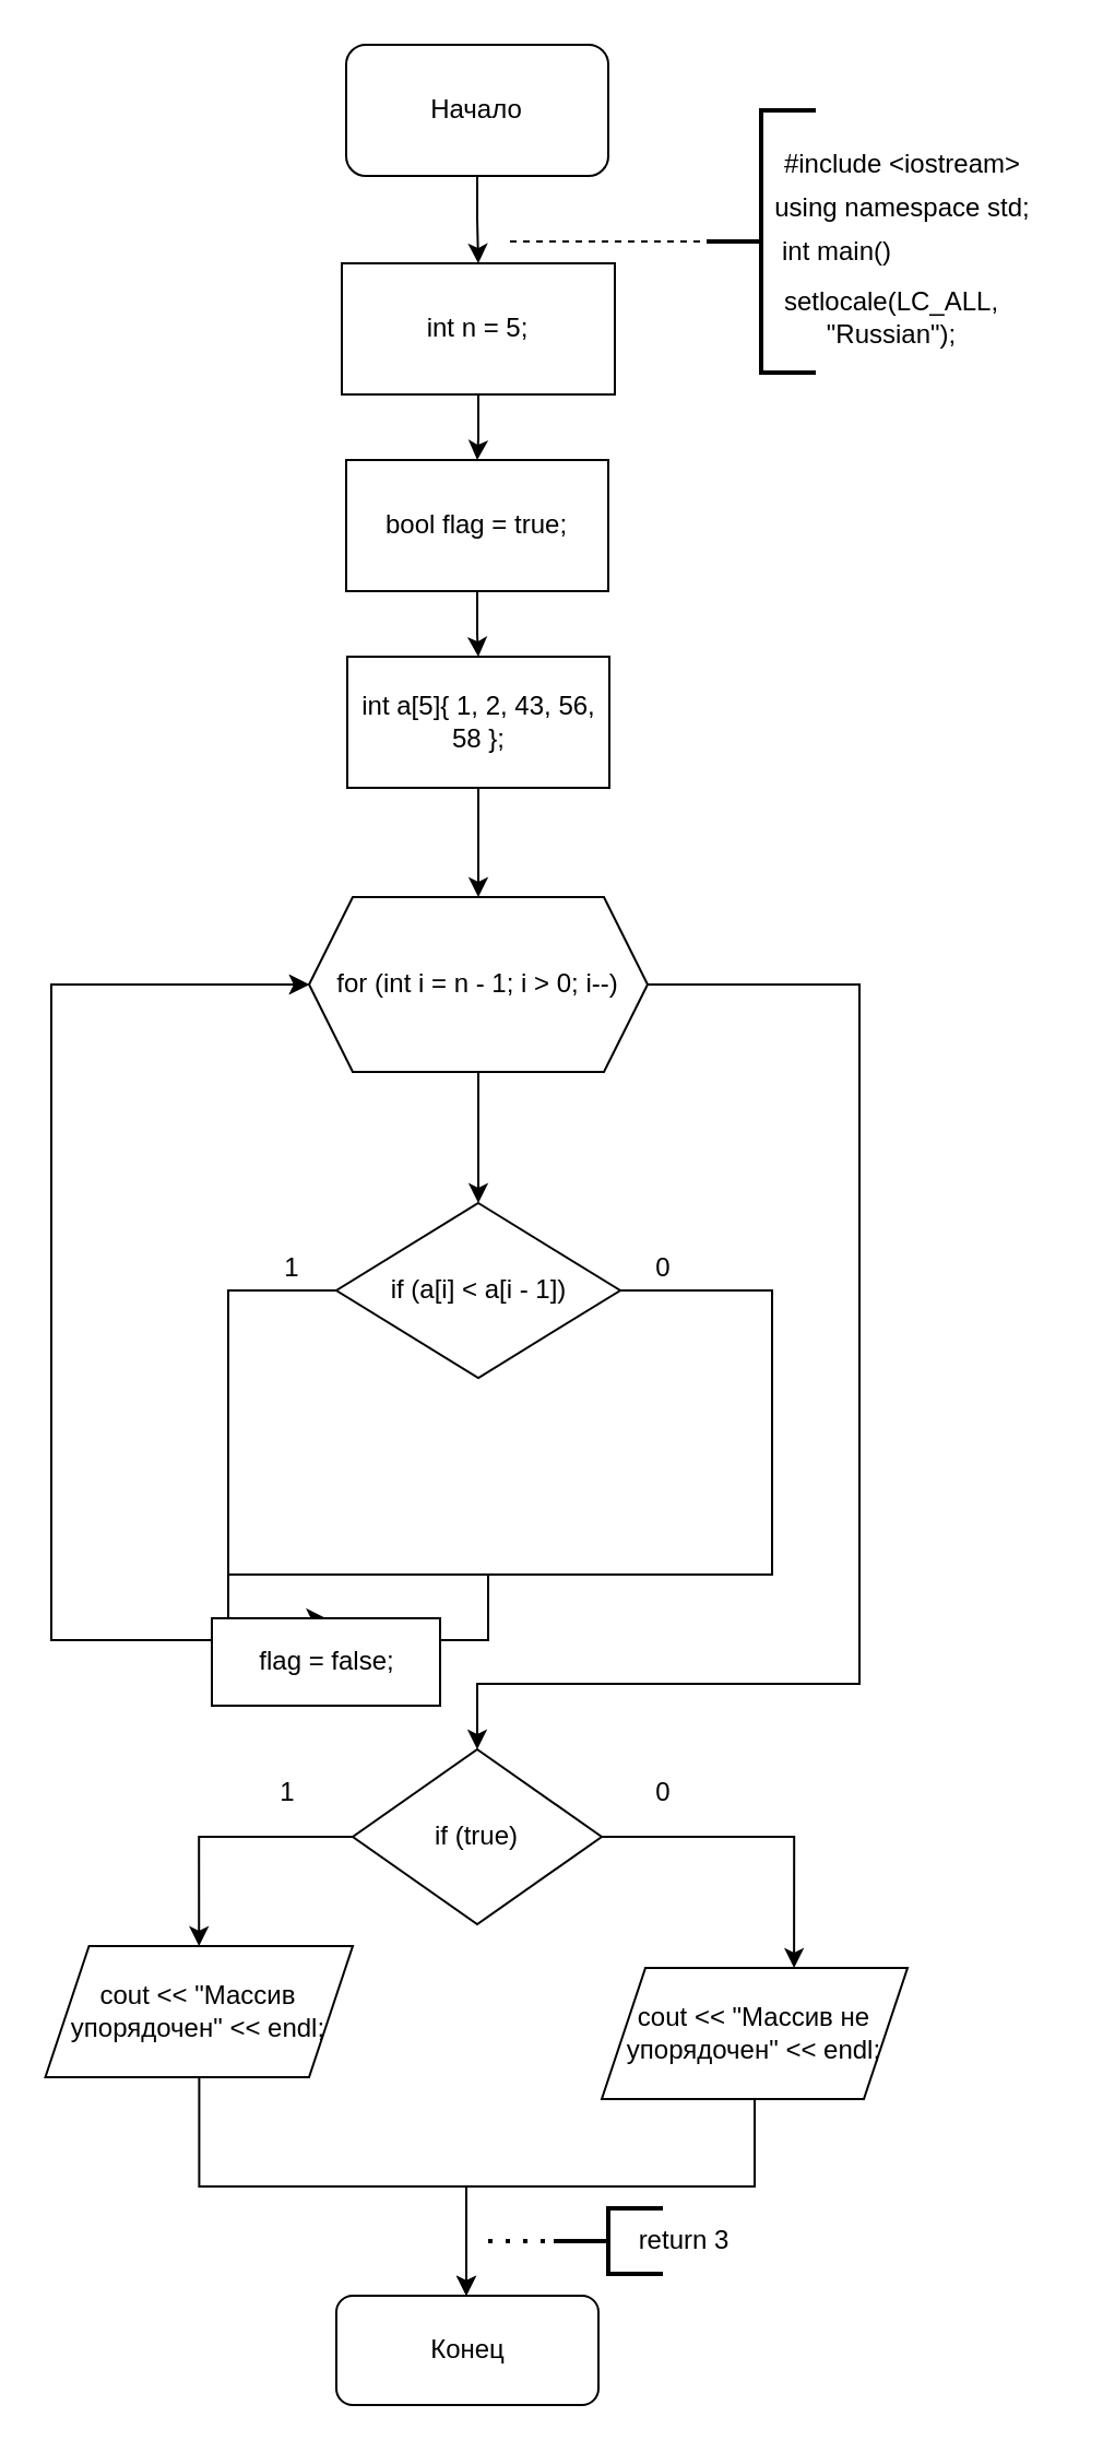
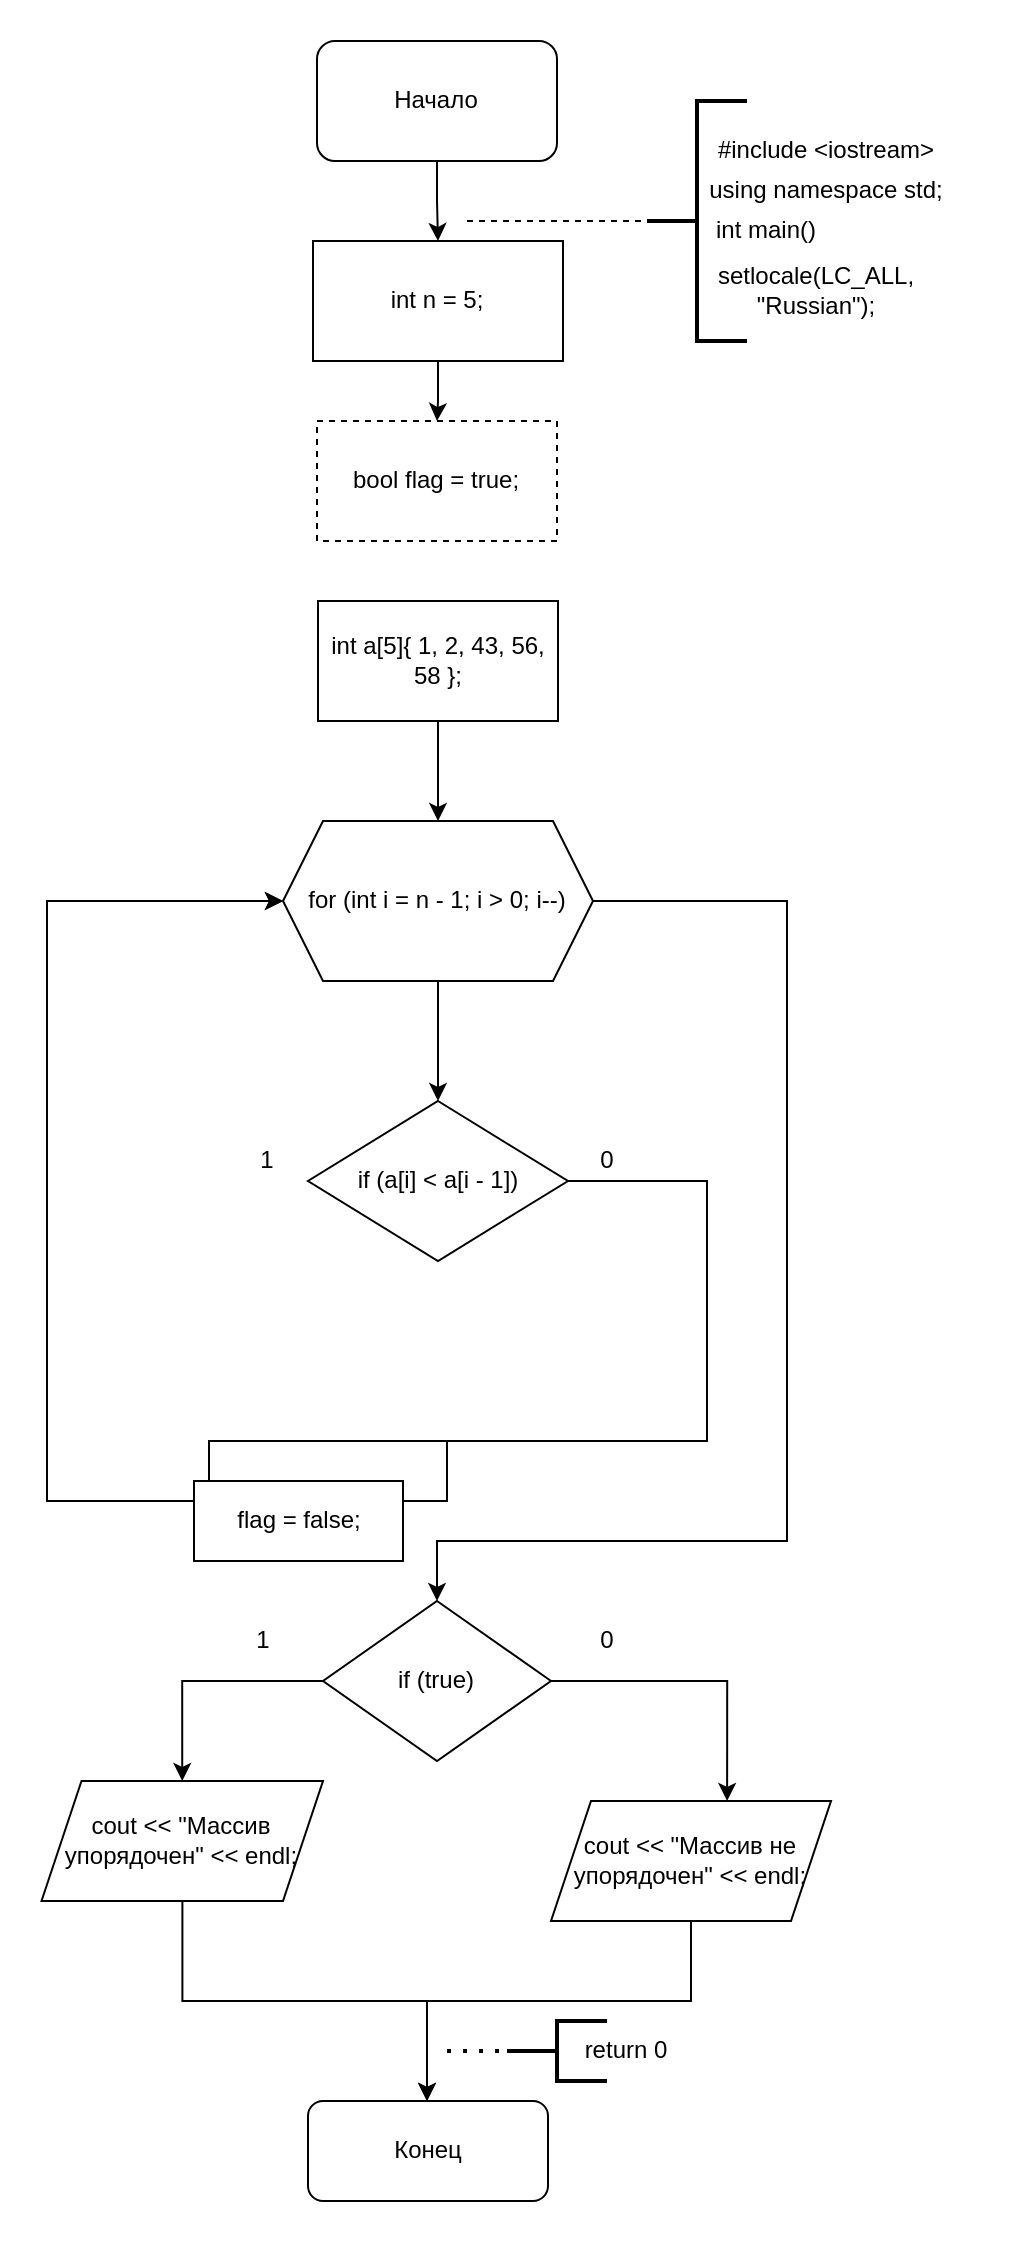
  <mxCell id="0" />
  <mxCell id="1" parent="0" />
  <mxCell id="2" style="edgeStyle=orthogonalEdgeStyle;rounded=0;orthogonalLoop=1;jettySize=auto;html=1;entryX=0.5;entryY=0;entryDx=0;entryDy=0;" edge="1" parent="1" source="3" target="5"><mxGeometry relative="1" as="geometry" /></mxCell>
  <mxCell id="3" value="Начало" style="rounded=1;whiteSpace=wrap;html=1;" vertex="1" parent="1"><mxGeometry x="158" y="20" width="120" height="60" as="geometry" /></mxCell>
  <mxCell id="4" style="edgeStyle=orthogonalEdgeStyle;rounded=0;orthogonalLoop=1;jettySize=auto;html=1;entryX=0.5;entryY=0;entryDx=0;entryDy=0;" edge="1" parent="1" source="5" target="13"><mxGeometry relative="1" as="geometry" /></mxCell>
  <mxCell id="5" value="int n = 5;" style="rounded=0;whiteSpace=wrap;html=1;" vertex="1" parent="1"><mxGeometry x="156" y="120" width="125" height="60" as="geometry" /></mxCell>
  <mxCell id="6" value="" style="strokeWidth=2;html=1;shape=mxgraph.flowchart.annotation_2;align=left;labelPosition=right;pointerEvents=1;" vertex="1" parent="1"><mxGeometry x="323" y="50" width="50" height="120" as="geometry" /></mxCell>
  <mxCell id="7" value="#include &amp;lt;iostream&amp;gt; " style="text;html=1;strokeColor=none;fillColor=none;align=center;verticalAlign=middle;whiteSpace=wrap;rounded=0;" vertex="1" parent="1"><mxGeometry x="353" y="60" width="120" height="30" as="geometry" /></mxCell>
  <mxCell id="8" value="using namespace std;" style="text;html=1;strokeColor=none;fillColor=none;align=center;verticalAlign=middle;whiteSpace=wrap;rounded=0;" vertex="1" parent="1"><mxGeometry x="343" y="80" width="140" height="30" as="geometry" /></mxCell>
  <mxCell id="9" value="int main()" style="text;html=1;strokeColor=none;fillColor=none;align=center;verticalAlign=middle;whiteSpace=wrap;rounded=0;" vertex="1" parent="1"><mxGeometry x="353" y="100" width="60" height="30" as="geometry" /></mxCell>
  <mxCell id="10" value="setlocale(LC_ALL, &quot;Russian&quot;);" style="text;html=1;strokeColor=none;fillColor=none;align=center;verticalAlign=middle;whiteSpace=wrap;rounded=0;" vertex="1" parent="1"><mxGeometry x="343" y="130" width="130" height="30" as="geometry" /></mxCell>
  <mxCell id="11" value="" style="endArrow=none;dashed=1;html=1;rounded=0;entryX=0;entryY=0.5;entryDx=0;entryDy=0;entryPerimeter=0;" edge="1" parent="1" target="6"><mxGeometry width="50" height="50" relative="1" as="geometry"><mxPoint x="233" y="110" as="sourcePoint" /><mxPoint x="343" y="190" as="targetPoint" /></mxGeometry></mxCell>
- <mxCell id="12" style="edgeStyle=orthogonalEdgeStyle;rounded=0;orthogonalLoop=1;jettySize=auto;html=1;" edge="1" parent="1" source="13" target="15"><mxGeometry relative="1" as="geometry" /></mxCell>
- <mxCell id="13" value="bool flag = true;" style="rounded=0;whiteSpace=wrap;html=1;" vertex="1" parent="1"><mxGeometry x="158" y="210" width="120" height="60" as="geometry" /></mxCell>
+ <mxCell id="13" value="bool flag = true;" style="rounded=0;whiteSpace=wrap;html=1;dashed=1;" vertex="1" parent="1"><mxGeometry x="158" y="210" width="120" height="60" as="geometry" /></mxCell>
  <mxCell id="14" style="edgeStyle=orthogonalEdgeStyle;rounded=0;orthogonalLoop=1;jettySize=auto;html=1;entryX=0.5;entryY=0;entryDx=0;entryDy=0;" edge="1" parent="1" source="15" target="18"><mxGeometry relative="1" as="geometry" /></mxCell>
  <mxCell id="15" value="int a[5]{ 1, 2, 43, 56, 58 };" style="rounded=0;whiteSpace=wrap;html=1;" vertex="1" parent="1"><mxGeometry x="158.5" y="300" width="120" height="60" as="geometry" /></mxCell>
  <mxCell id="16" style="edgeStyle=orthogonalEdgeStyle;rounded=0;orthogonalLoop=1;jettySize=auto;html=1;entryX=0.5;entryY=0;entryDx=0;entryDy=0;" edge="1" parent="1" source="18" target="21"><mxGeometry relative="1" as="geometry" /></mxCell>
  <mxCell id="17" style="edgeStyle=orthogonalEdgeStyle;rounded=0;orthogonalLoop=1;jettySize=auto;html=1;entryX=0.5;entryY=0;entryDx=0;entryDy=0;" edge="1" parent="1" source="18" target="26"><mxGeometry relative="1" as="geometry"><mxPoint x="373" y="800" as="targetPoint" /><Array as="points"><mxPoint x="393" y="450" /><mxPoint x="393" y="770" /><mxPoint x="218" y="770" /></Array></mxGeometry></mxCell>
  <mxCell id="18" value="for (int i = n - 1; i &gt; 0; i--)" style="shape=hexagon;perimeter=hexagonPerimeter2;whiteSpace=wrap;html=1;fixedSize=1;" vertex="1" parent="1"><mxGeometry x="141" y="410" width="155" height="80" as="geometry" /></mxCell>
- <mxCell id="19" style="edgeStyle=orthogonalEdgeStyle;rounded=0;orthogonalLoop=1;jettySize=auto;html=1;entryX=0.5;entryY=0;entryDx=0;entryDy=0;" edge="1" parent="1" source="21" target="23"><mxGeometry relative="1" as="geometry"><Array as="points"><mxPoint x="104" y="590" /></Array></mxGeometry></mxCell>
  <mxCell id="20" style="edgeStyle=orthogonalEdgeStyle;rounded=0;orthogonalLoop=1;jettySize=auto;html=1;entryX=0;entryY=0.5;entryDx=0;entryDy=0;" edge="1" parent="1" source="21" target="18"><mxGeometry relative="1" as="geometry"><mxPoint x="-17" y="460" as="targetPoint" /><Array as="points"><mxPoint x="353" y="590" /><mxPoint x="353" y="720" /><mxPoint x="223" y="720" /><mxPoint x="223" y="750" /><mxPoint x="23" y="750" /><mxPoint x="23" y="450" /></Array></mxGeometry></mxCell>
  <mxCell id="21" value="if (a[i] &lt; a[i - 1])" style="rhombus;whiteSpace=wrap;html=1;" vertex="1" parent="1"><mxGeometry x="153.5" y="550" width="130" height="80" as="geometry" /></mxCell>
  <mxCell id="22" style="edgeStyle=orthogonalEdgeStyle;rounded=0;orthogonalLoop=1;jettySize=auto;html=1;entryX=0;entryY=0.5;entryDx=0;entryDy=0;" edge="1" parent="1" source="23" target="18"><mxGeometry relative="1" as="geometry"><mxPoint x="-7" y="450" as="targetPoint" /><Array as="points"><mxPoint x="104" y="720" /><mxPoint x="223" y="720" /><mxPoint x="223" y="750" /><mxPoint x="23" y="750" /><mxPoint x="23" y="450" /></Array></mxGeometry></mxCell>
  <mxCell id="23" value="flag = false;" style="rounded=0;whiteSpace=wrap;html=1;" vertex="1" parent="1"><mxGeometry x="96.5" y="740" width="104.5" height="40" as="geometry" /></mxCell>
  <mxCell id="24" style="edgeStyle=orthogonalEdgeStyle;rounded=0;orthogonalLoop=1;jettySize=auto;html=1;entryX=0.5;entryY=0;entryDx=0;entryDy=0;" edge="1" parent="1" source="26" target="28"><mxGeometry relative="1" as="geometry"><Array as="points"><mxPoint x="91" y="840" /></Array></mxGeometry></mxCell>
  <mxCell id="25" style="edgeStyle=orthogonalEdgeStyle;rounded=0;orthogonalLoop=1;jettySize=auto;html=1;entryX=0.629;entryY=0;entryDx=0;entryDy=0;entryPerimeter=0;" edge="1" parent="1" source="26" target="30"><mxGeometry relative="1" as="geometry"><Array as="points"><mxPoint x="363" y="840" /></Array></mxGeometry></mxCell>
  <mxCell id="26" value="if (true)" style="rhombus;whiteSpace=wrap;html=1;" vertex="1" parent="1"><mxGeometry x="161" y="800" width="114" height="80" as="geometry" /></mxCell>
  <mxCell id="27" style="edgeStyle=orthogonalEdgeStyle;rounded=0;orthogonalLoop=1;jettySize=auto;html=1;" edge="1" parent="1" source="28"><mxGeometry relative="1" as="geometry"><mxPoint x="213" y="1050" as="targetPoint" /><Array as="points"><mxPoint x="91" y="1000" /><mxPoint x="213" y="1000" /><mxPoint x="213" y="1050" /></Array></mxGeometry></mxCell>
  <mxCell id="28" value="cout &lt;&lt; &quot;Массив упорядочен&quot; &lt;&lt; endl;" style="shape=parallelogram;perimeter=parallelogramPerimeter;whiteSpace=wrap;html=1;fixedSize=1;" vertex="1" parent="1"><mxGeometry x="20.25" y="890" width="140.75" height="60" as="geometry" /></mxCell>
  <mxCell id="29" style="edgeStyle=orthogonalEdgeStyle;rounded=0;orthogonalLoop=1;jettySize=auto;html=1;" edge="1" parent="1" source="30"><mxGeometry relative="1" as="geometry"><mxPoint x="213" y="1050" as="targetPoint" /><Array as="points"><mxPoint x="345" y="1000" /><mxPoint x="213" y="1000" /></Array></mxGeometry></mxCell>
  <mxCell id="30" value="cout &lt;&lt; &quot;Массив не упорядочен&quot; &lt;&lt; endl;" style="shape=parallelogram;perimeter=parallelogramPerimeter;whiteSpace=wrap;html=1;fixedSize=1;" vertex="1" parent="1"><mxGeometry x="275" y="900" width="140" height="60" as="geometry" /></mxCell>
  <mxCell id="31" value="Конец" style="rounded=1;whiteSpace=wrap;html=1;" vertex="1" parent="1"><mxGeometry x="153.5" y="1050" width="120" height="50" as="geometry" /></mxCell>
- <mxCell id="32" value="return 3" style="text;html=1;strokeColor=none;fillColor=none;align=center;verticalAlign=middle;whiteSpace=wrap;rounded=0;" vertex="1" parent="1"><mxGeometry x="283" y="1010" width="60" height="30" as="geometry" /></mxCell>
+ <mxCell id="32" value="return 0" style="text;html=1;strokeColor=none;fillColor=none;align=center;verticalAlign=middle;whiteSpace=wrap;rounded=0;" vertex="1" parent="1"><mxGeometry x="283" y="1010" width="60" height="30" as="geometry" /></mxCell>
  <mxCell id="33" value="" style="strokeWidth=2;html=1;shape=mxgraph.flowchart.annotation_2;align=left;labelPosition=right;pointerEvents=1;" vertex="1" parent="1"><mxGeometry x="253" y="1010" width="50" height="30" as="geometry" /></mxCell>
  <mxCell id="34" value="" style="endArrow=none;dashed=1;html=1;dashPattern=1 3;strokeWidth=2;rounded=0;entryX=0;entryY=0.5;entryDx=0;entryDy=0;entryPerimeter=0;" edge="1" parent="1" target="33"><mxGeometry width="50" height="50" relative="1" as="geometry"><mxPoint x="223" y="1025" as="sourcePoint" /><mxPoint x="253" y="1110" as="targetPoint" /></mxGeometry></mxCell>
  <mxCell id="35" value="1" style="text;html=1;align=center;verticalAlign=middle;resizable=0;points=[];autosize=1;strokeColor=none;fillColor=none;" vertex="1" parent="1"><mxGeometry x="121" y="810" width="20" height="20" as="geometry" /></mxCell>
  <mxCell id="36" value="0" style="text;html=1;align=center;verticalAlign=middle;resizable=0;points=[];autosize=1;strokeColor=none;fillColor=none;" vertex="1" parent="1"><mxGeometry x="293" y="810" width="20" height="20" as="geometry" /></mxCell>
  <mxCell id="37" value="1" style="text;html=1;align=center;verticalAlign=middle;resizable=0;points=[];autosize=1;strokeColor=none;fillColor=none;" vertex="1" parent="1"><mxGeometry x="123" y="570" width="20" height="20" as="geometry" /></mxCell>
  <mxCell id="38" value="0" style="text;html=1;align=center;verticalAlign=middle;resizable=0;points=[];autosize=1;strokeColor=none;fillColor=none;" vertex="1" parent="1"><mxGeometry x="293" y="570" width="20" height="20" as="geometry" /></mxCell>
